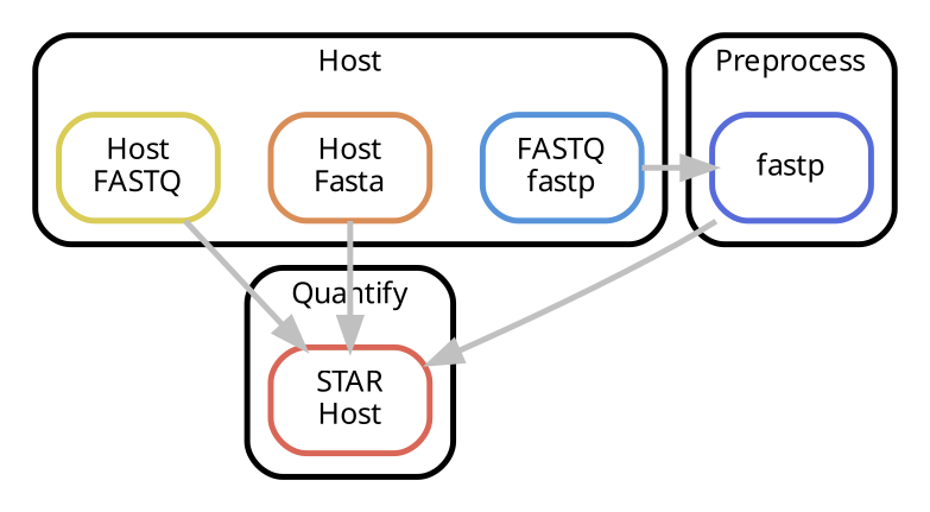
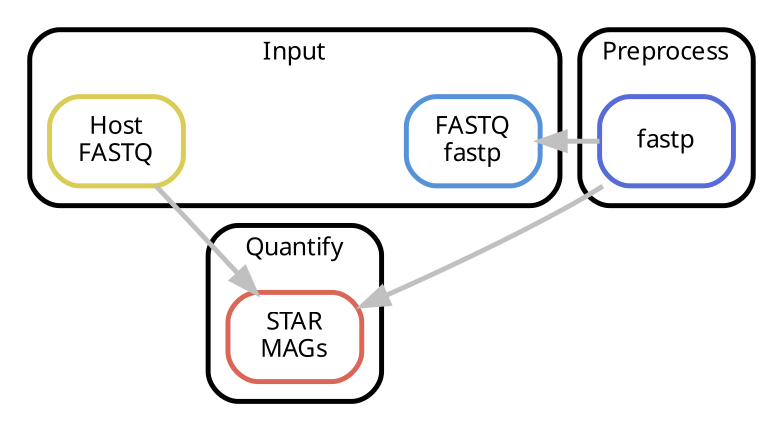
  digraph {
    bgcolor=white
    compount=true
    rankdir=TB
    node [fontname=sans fontsize=10 penwidth=2 shape=box style=rounded]
    edge [color=grey penwidth=2]
    n1 [color="0.59 0.6 0.85" label="FASTQ\nfastp"]
-   n2 [color="0.07 0.6 0.85" label="Host\nFasta"]
    n3 [color="0.15 0.6 0.85" label="Host\nFASTQ"]
    n4 [color="0.64 0.6 0.85" label=fastp]
-   n5 [color="0.02 0.6 0.85" label="STAR\nHost"]
+   n5 [color="0.02 0.6 0.85" label="STAR\nMAGs"]
    subgraph cluster_1 {
      fontname=sans
      fontsize=10
-     label=Host
+     label=Input
      penwidth=2
      shape=box
      style=rounded
      n1
-     n2
      n3
    }
    subgraph cluster_2 {
      fontname=sans
      fontsize=10
      label=Preprocess
      penwidth=2
      shape=box
      style=rounded
      n4
    }
    subgraph cluster_3 {
      fontname=sans
      fontsize=10
      label=Quantify
      penwidth=2
      shape=box
      style=rounded
      n5
    }
-   n1 -> n4
-   n2 -> n5
+   n4 -> n1
    n3 -> n5
    n4 -> n5
  }
